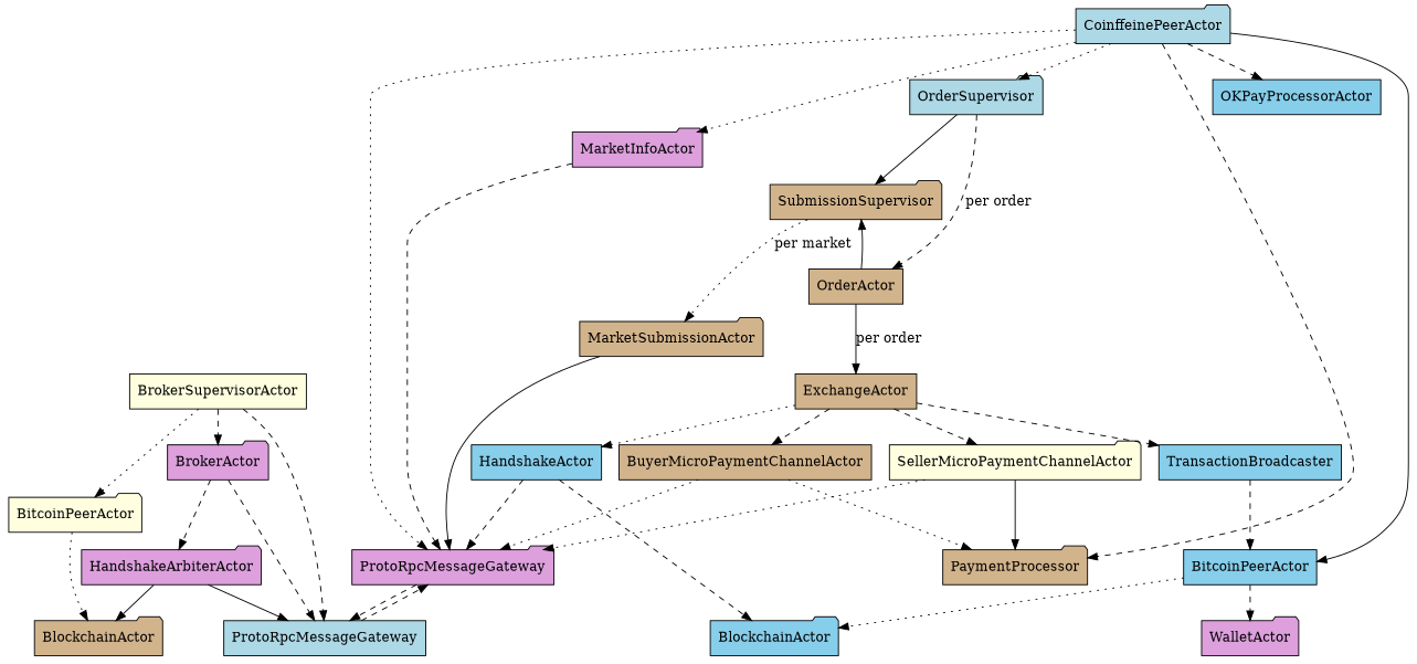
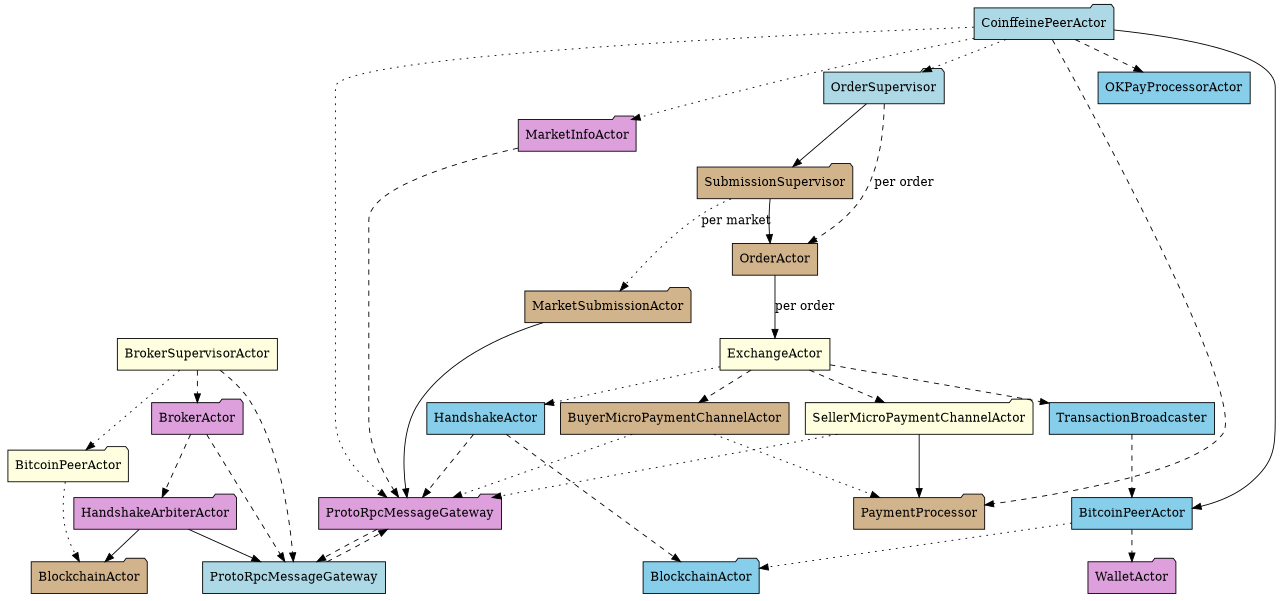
  digraph {
    node [fillcolor=tan shape=folder style=filled]
    edge [style=dashed]
    n1 [fillcolor=plum label=ProtoRpcMessageGateway]
    n2 [fillcolor=lightblue label=ProtoRpcMessageGateway shape=box]
    n3 [fillcolor=skyblue label=BitcoinPeerActor shape=box]
    n4 [fillcolor=skyblue label=BlockchainActor]
    WalletActor [fillcolor=plum]
    n6 [fillcolor=lightyellow label=BitcoinPeerActor]
    n7 [label=BlockchainActor]
    CoinffeinePeerActor [fillcolor=lightblue]
    OrderSupervisor [fillcolor=lightblue]
    PaymentProcessor
    OKPayProcessorActor [fillcolor=skyblue shape=box]
    MarketInfoActor [fillcolor=plum]
    SubmissionSupervisor
    OrderActor [shape=box]
    MarketSubmissionActor
-   ExchangeActor [shape=box]
+   ExchangeActor [fillcolor=lightyellow shape=box]
    HandshakeActor [fillcolor=skyblue shape=box]
    BuyerMicroPaymentChannelActor [shape=box]
    SellerMicroPaymentChannelActor [fillcolor=lightyellow]
    TransactionBroadcaster [fillcolor=skyblue shape=box]
    BrokerSupervisorActor [fillcolor=lightyellow shape=box]
    BrokerActor [fillcolor=plum]
    HandshakeArbiterActor [fillcolor=plum]
    n1 -> n2
    n2 -> n1
    n3 -> n4 [style=dotted]
    n3 -> WalletActor
    n6 -> n7 [style=dotted]
    CoinffeinePeerActor -> n1 [style=dotted]
    CoinffeinePeerActor -> n3 [style=solid]
    CoinffeinePeerActor -> OrderSupervisor [style=dotted]
    CoinffeinePeerActor -> PaymentProcessor
    CoinffeinePeerActor -> OKPayProcessorActor
    CoinffeinePeerActor -> MarketInfoActor [style=dotted]
    OrderSupervisor -> SubmissionSupervisor [style=solid]
    OrderSupervisor -> OrderActor [label="per order"]
    MarketInfoActor -> n1
    SubmissionSupervisor -> MarketSubmissionActor [label="per market" style=dotted]
-   OrderActor -> SubmissionSupervisor [style=solid]
+   SubmissionSupervisor -> OrderActor [style=solid]
    OrderActor -> ExchangeActor [label="per order" style=solid]
    MarketSubmissionActor -> n1 [style=solid]
    ExchangeActor -> HandshakeActor [style=dotted]
    ExchangeActor -> BuyerMicroPaymentChannelActor
    ExchangeActor -> SellerMicroPaymentChannelActor
    ExchangeActor -> TransactionBroadcaster
    HandshakeActor -> n1
    HandshakeActor -> n4
    BuyerMicroPaymentChannelActor -> n1 [style=dotted]
    BuyerMicroPaymentChannelActor -> PaymentProcessor [style=dotted]
    SellerMicroPaymentChannelActor -> n1 [style=dotted]
    SellerMicroPaymentChannelActor -> PaymentProcessor [style=solid]
    TransactionBroadcaster -> n3
    BrokerSupervisorActor -> n2
    BrokerSupervisorActor -> n6 [style=dotted]
    BrokerSupervisorActor -> BrokerActor
    BrokerActor -> n2
    BrokerActor -> HandshakeArbiterActor
    HandshakeArbiterActor -> n2 [style=solid]
    HandshakeArbiterActor -> n7 [style=solid]
  }
